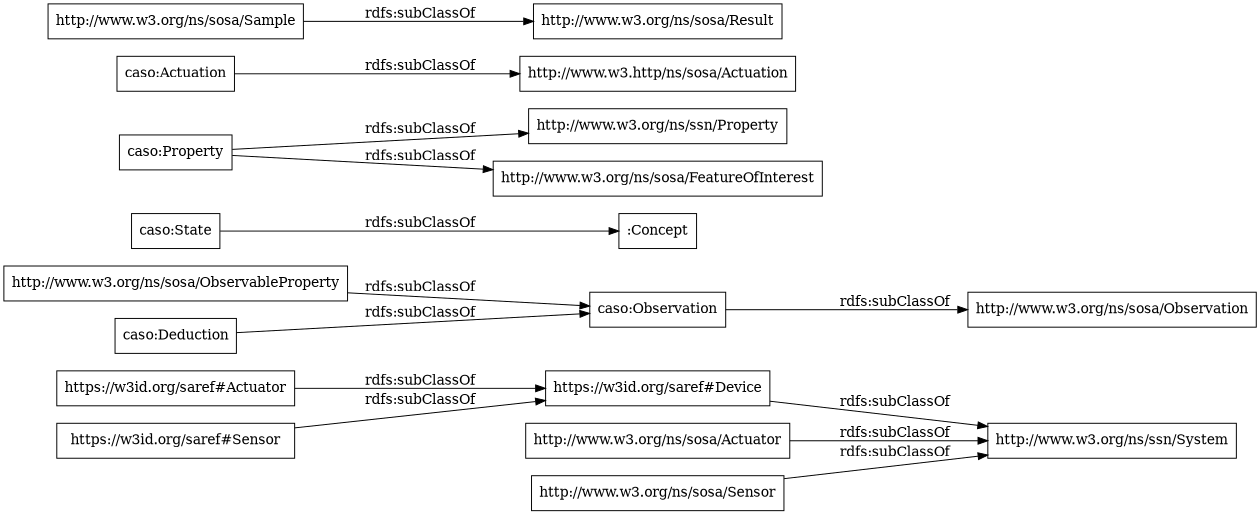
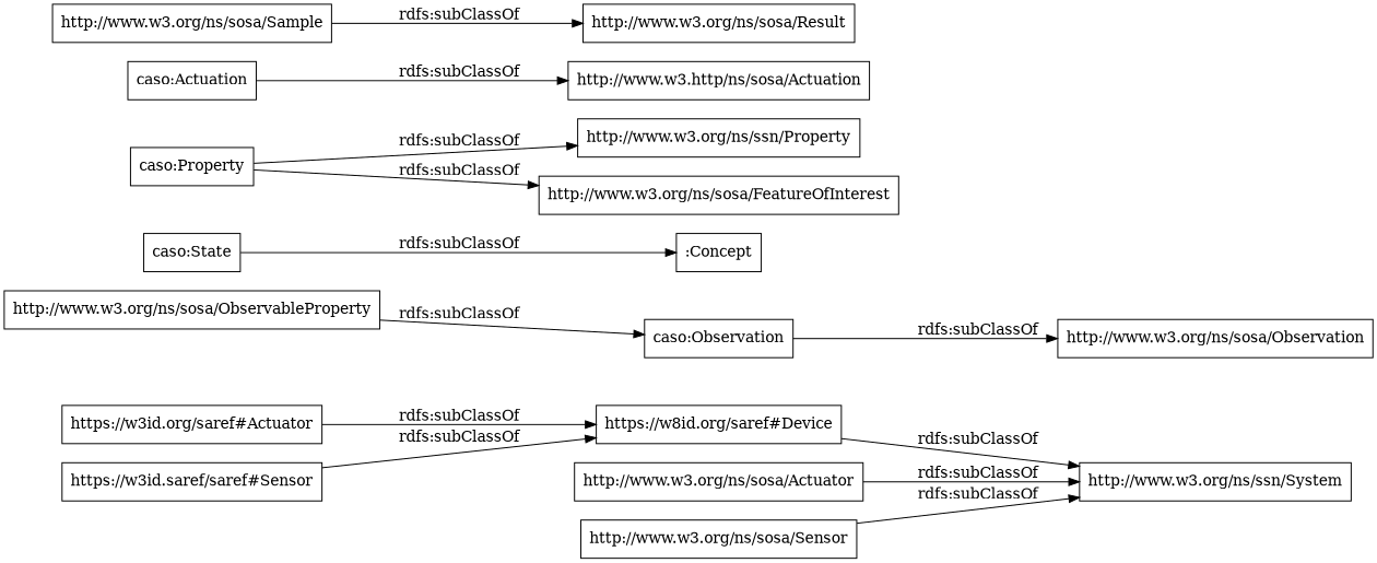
  digraph {
    rankdir=LR
    node [color=black shape=rectangle]
    "https://w3id.org/saref#Actuator"
-   "https://w3id.org/saref#Device"
+   "https://w3id.org/saref#Device" [label="https://w8id.org/saref#Device"]
    "http://www.w3.org/ns/ssn/System"
    "caso:Observation"
    "http://www.w3.org/ns/sosa/Observation"
    "caso:State"
    ":Concept"
    "http://www.w3.org/ns/sosa/ObservableProperty"
    "caso:Property"
    "http://www.w3.org/ns/ssn/Property"
    "http://www.w3.org/ns/sosa/FeatureOfInterest"
-   "https://w3id.org/saref#Sensor"
+   "https://w3id.org/saref#Sensor" [label="https://w3id.saref/saref#Sensor"]
    "http://www.w3.org/ns/sosa/Actuator"
    n14 [label="http://www.w3.http/ns/sosa/Actuation"]
    "caso:Actuation"
    "http://www.w3.org/ns/sosa/Sample"
    "http://www.w3.org/ns/sosa/Result"
-   "caso:Deduction"
    "http://www.w3.org/ns/sosa/Sensor"
    "https://w3id.org/saref#Actuator" -> "https://w3id.org/saref#Device" [label="rdfs:subClassOf"]
    "https://w3id.org/saref#Device" -> "http://www.w3.org/ns/ssn/System" [label="rdfs:subClassOf"]
    "caso:Observation" -> "http://www.w3.org/ns/sosa/Observation" [label="rdfs:subClassOf"]
    "caso:State" -> ":Concept" [label="rdfs:subClassOf"]
    "http://www.w3.org/ns/sosa/ObservableProperty" -> "caso:Observation" [label="rdfs:subClassOf"]
    "caso:Property" -> "http://www.w3.org/ns/ssn/Property" [label="rdfs:subClassOf"]
    "caso:Property" -> "http://www.w3.org/ns/sosa/FeatureOfInterest" [label="rdfs:subClassOf"]
    "https://w3id.org/saref#Sensor" -> "https://w3id.org/saref#Device" [label="rdfs:subClassOf"]
    "http://www.w3.org/ns/sosa/Actuator" -> "http://www.w3.org/ns/ssn/System" [label="rdfs:subClassOf"]
    "caso:Actuation" -> n14 [label="rdfs:subClassOf"]
    "http://www.w3.org/ns/sosa/Sample" -> "http://www.w3.org/ns/sosa/Result" [label="rdfs:subClassOf"]
-   "caso:Deduction" -> "caso:Observation" [label="rdfs:subClassOf"]
    "http://www.w3.org/ns/sosa/Sensor" -> "http://www.w3.org/ns/ssn/System" [label="rdfs:subClassOf"]
  }
